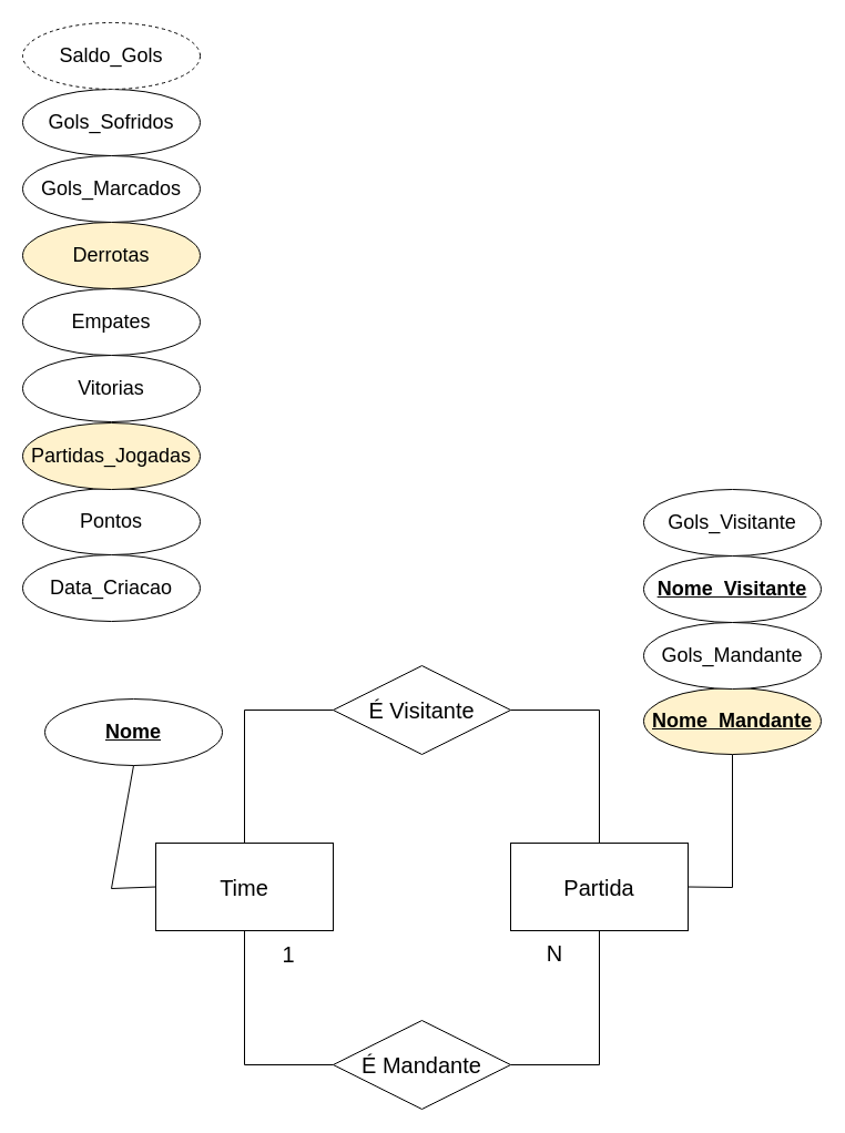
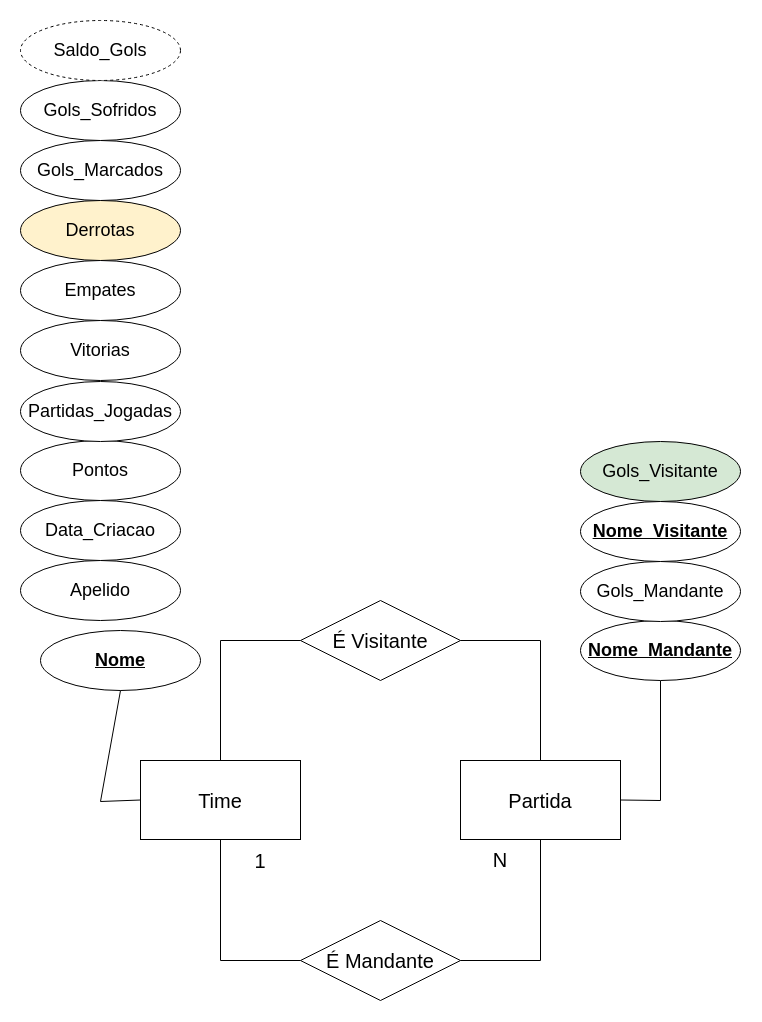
  <mxCell id="0" />
  <mxCell id="1" parent="0" />
  <mxCell id="2" value="&lt;font style=&quot;font-size: 20px;&quot;&gt;Time&lt;/font&gt;" style="whiteSpace=wrap;html=1;align=center;" parent="1" vertex="1"><mxGeometry x="140" y="760" width="160" height="79" as="geometry" /></mxCell>
  <mxCell id="3" value="&lt;font style=&quot;font-size: 18px;&quot;&gt;Nome&lt;/font&gt;" style="ellipse;whiteSpace=wrap;html=1;align=center;fontStyle=5" parent="1" vertex="1"><mxGeometry x="40" y="630" width="160" height="60" as="geometry" /></mxCell>
+ <mxCell id="4" value="&lt;font style=&quot;font-size: 18px;&quot;&gt;Apelido&lt;/font&gt;" style="ellipse;whiteSpace=wrap;html=1;align=center;" parent="1" vertex="1"><mxGeometry x="20" y="560" width="160" height="60" as="geometry" /></mxCell>
  <mxCell id="5" value="&lt;font style=&quot;font-size: 18px;&quot;&gt;Data_Criacao&lt;/font&gt;" style="ellipse;whiteSpace=wrap;html=1;align=center;" parent="1" vertex="1"><mxGeometry x="20" y="500" width="160" height="60" as="geometry" /></mxCell>
  <mxCell id="6" value="" style="endArrow=none;html=1;rounded=0;exitX=0;exitY=0.5;exitDx=0;exitDy=0;entryX=0.5;entryY=1;entryDx=0;entryDy=0;" parent="1" source="2" target="3" edge="1"><mxGeometry relative="1" as="geometry"><mxPoint x="20" y="700" as="sourcePoint" /><mxPoint x="70" y="930" as="targetPoint" /><Array as="points"><mxPoint x="100" y="801" /></Array></mxGeometry></mxCell>
  <mxCell id="7" value="&lt;font style=&quot;font-size: 18px;&quot;&gt;Vitorias&lt;/font&gt;" style="ellipse;whiteSpace=wrap;html=1;align=center;" parent="1" vertex="1"><mxGeometry x="20" y="320" width="160" height="60" as="geometry" /></mxCell>
  <mxCell id="8" value="&lt;font style=&quot;font-size: 18px;&quot;&gt;Empates&lt;/font&gt;" style="ellipse;whiteSpace=wrap;html=1;align=center;" parent="1" vertex="1"><mxGeometry x="20" y="260" width="160" height="60" as="geometry" /></mxCell>
  <mxCell id="9" value="&lt;font style=&quot;font-size: 18px;&quot;&gt;Derrotas&lt;/font&gt;" style="ellipse;whiteSpace=wrap;html=1;align=center;fillColor=#fff2cc;" parent="1" vertex="1"><mxGeometry x="20" y="200" width="160" height="60" as="geometry" /></mxCell>
  <mxCell id="10" value="&lt;font style=&quot;font-size: 18px;&quot;&gt;Gols_Marcados&lt;/font&gt;" style="ellipse;whiteSpace=wrap;html=1;align=center;" parent="1" vertex="1"><mxGeometry x="20" y="140" width="160" height="60" as="geometry" /></mxCell>
  <mxCell id="11" value="&lt;font style=&quot;font-size: 18px;&quot;&gt;Gols_Sofridos&lt;/font&gt;" style="ellipse;whiteSpace=wrap;html=1;align=center;" parent="1" vertex="1"><mxGeometry x="20" y="80" width="160" height="60" as="geometry" /></mxCell>
  <mxCell id="12" value="É Mandante" style="shape=rhombus;perimeter=rhombusPerimeter;whiteSpace=wrap;html=1;align=center;fontSize=20;" parent="1" vertex="1"><mxGeometry x="300" y="920" width="160" height="80" as="geometry" /></mxCell>
  <mxCell id="13" value="&lt;font style=&quot;font-size: 20px;&quot;&gt;Partida&lt;/font&gt;" style="whiteSpace=wrap;html=1;align=center;" parent="1" vertex="1"><mxGeometry x="460" y="760" width="160" height="79" as="geometry" /></mxCell>
  <mxCell id="14" value="" style="endArrow=none;html=1;rounded=0;entryX=1;entryY=0.5;entryDx=0;entryDy=0;exitX=0.5;exitY=1;exitDx=0;exitDy=0;" parent="1" source="15" target="13" edge="1"><mxGeometry relative="1" as="geometry"><mxPoint x="600" y="701" as="sourcePoint" /><mxPoint x="420" y="681" as="targetPoint" /><Array as="points"><mxPoint x="660" y="680" /><mxPoint x="660" y="800" /></Array></mxGeometry></mxCell>
- <mxCell id="15" value="&lt;font style=&quot;font-size: 18px;&quot;&gt;Nome_Mandante&lt;/font&gt;" style="ellipse;whiteSpace=wrap;html=1;align=center;fontStyle=5;fillColor=#fff2cc;" parent="1" vertex="1"><mxGeometry x="580" y="620" width="160" height="60" as="geometry" /></mxCell>
+ <mxCell id="15" value="&lt;font style=&quot;font-size: 18px;&quot;&gt;Nome_Mandante&lt;/font&gt;" style="ellipse;whiteSpace=wrap;html=1;align=center;fontStyle=5" parent="1" vertex="1"><mxGeometry x="580" y="620" width="160" height="60" as="geometry" /></mxCell>
  <mxCell id="16" value="&lt;font style=&quot;font-size: 18px;&quot;&gt;Gols_Mandante&lt;/font&gt;" style="ellipse;whiteSpace=wrap;html=1;align=center;" parent="1" vertex="1"><mxGeometry x="580" y="561" width="160" height="60" as="geometry" /></mxCell>
  <mxCell id="17" value="&lt;font style=&quot;font-size: 18px;&quot;&gt;Nome_Visitante&lt;/font&gt;" style="ellipse;whiteSpace=wrap;html=1;align=center;fontStyle=5" parent="1" vertex="1"><mxGeometry x="580" y="501" width="160" height="60" as="geometry" /></mxCell>
- <mxCell id="18" value="&lt;font style=&quot;font-size: 18px;&quot;&gt;Gols_Visitante&lt;/font&gt;" style="ellipse;whiteSpace=wrap;html=1;align=center;" parent="1" vertex="1"><mxGeometry x="580" y="441" width="160" height="60" as="geometry" /></mxCell>
+ <mxCell id="18" value="&lt;font style=&quot;font-size: 18px;&quot;&gt;Gols_Visitante&lt;/font&gt;" style="ellipse;whiteSpace=wrap;html=1;align=center;fillColor=#d5e8d4;" parent="1" vertex="1"><mxGeometry x="580" y="441" width="160" height="60" as="geometry" /></mxCell>
  <mxCell id="19" value="N" style="text;html=1;strokeColor=none;fillColor=none;align=center;verticalAlign=middle;whiteSpace=wrap;rounded=0;fontSize=20;" parent="1" vertex="1"><mxGeometry x="470" y="839" width="60" height="40" as="geometry" /></mxCell>
  <mxCell id="20" value="1" style="text;html=1;strokeColor=none;fillColor=none;align=center;verticalAlign=middle;whiteSpace=wrap;rounded=0;fontSize=20;" parent="1" vertex="1"><mxGeometry x="230" y="840" width="60" height="40" as="geometry" /></mxCell>
  <mxCell id="21" value="Saldo_Gols" style="ellipse;whiteSpace=wrap;html=1;align=center;dashed=1;fontSize=18;" parent="1" vertex="1"><mxGeometry x="20" y="20" width="160" height="60" as="geometry" /></mxCell>
  <mxCell id="22" value="" style="endArrow=none;html=1;rounded=0;exitX=0.5;exitY=1;exitDx=0;exitDy=0;entryX=0;entryY=0.5;entryDx=0;entryDy=0;" parent="1" source="2" target="12" edge="1"><mxGeometry relative="1" as="geometry"><mxPoint x="190" y="970" as="sourcePoint" /><mxPoint x="350" y="970" as="targetPoint" /><Array as="points"><mxPoint x="220" y="960" /></Array></mxGeometry></mxCell>
  <mxCell id="23" value="É Visitante" style="shape=rhombus;perimeter=rhombusPerimeter;whiteSpace=wrap;html=1;align=center;fontSize=20;" parent="1" vertex="1"><mxGeometry x="300" y="600" width="160" height="80" as="geometry" /></mxCell>
  <mxCell id="24" value="" style="endArrow=none;html=1;rounded=0;entryX=0.5;entryY=1;entryDx=0;entryDy=0;exitX=1;exitY=0.5;exitDx=0;exitDy=0;" parent="1" source="12" target="13" edge="1"><mxGeometry relative="1" as="geometry"><mxPoint x="190" y="790" as="sourcePoint" /><mxPoint x="350" y="790" as="targetPoint" /><Array as="points"><mxPoint x="540" y="960" /></Array></mxGeometry></mxCell>
  <mxCell id="25" value="" style="endArrow=none;html=1;rounded=0;exitX=0.5;exitY=0;exitDx=0;exitDy=0;entryX=0;entryY=0.5;entryDx=0;entryDy=0;" parent="1" source="2" target="23" edge="1"><mxGeometry relative="1" as="geometry"><mxPoint x="190" y="680" as="sourcePoint" /><mxPoint x="350" y="680" as="targetPoint" /><Array as="points"><mxPoint x="220" y="640" /></Array></mxGeometry></mxCell>
  <mxCell id="26" value="" style="endArrow=none;html=1;rounded=0;entryX=0.5;entryY=0;entryDx=0;entryDy=0;exitX=1;exitY=0.5;exitDx=0;exitDy=0;" parent="1" source="23" target="13" edge="1"><mxGeometry relative="1" as="geometry"><mxPoint x="230" y="700" as="sourcePoint" /><mxPoint x="390" y="700" as="targetPoint" /><Array as="points"><mxPoint x="540" y="640" /></Array></mxGeometry></mxCell>
  <mxCell id="27" value="&lt;font style=&quot;font-size: 18px;&quot;&gt;Pontos&lt;/font&gt;" style="ellipse;whiteSpace=wrap;html=1;align=center;" vertex="1" parent="1"><mxGeometry x="20" y="440" width="160" height="60" as="geometry" /></mxCell>
- <mxCell id="28" value="&lt;font style=&quot;font-size: 18px;&quot;&gt;Partidas_Jogadas&lt;/font&gt;" style="ellipse;whiteSpace=wrap;html=1;align=center;fillColor=#fff2cc;" vertex="1" parent="1"><mxGeometry x="20" y="381" width="160" height="60" as="geometry" /></mxCell>
+ <mxCell id="28" value="&lt;font style=&quot;font-size: 18px;&quot;&gt;Partidas_Jogadas&lt;/font&gt;" style="ellipse;whiteSpace=wrap;html=1;align=center;" vertex="1" parent="1"><mxGeometry x="20" y="381" width="160" height="60" as="geometry" /></mxCell>
